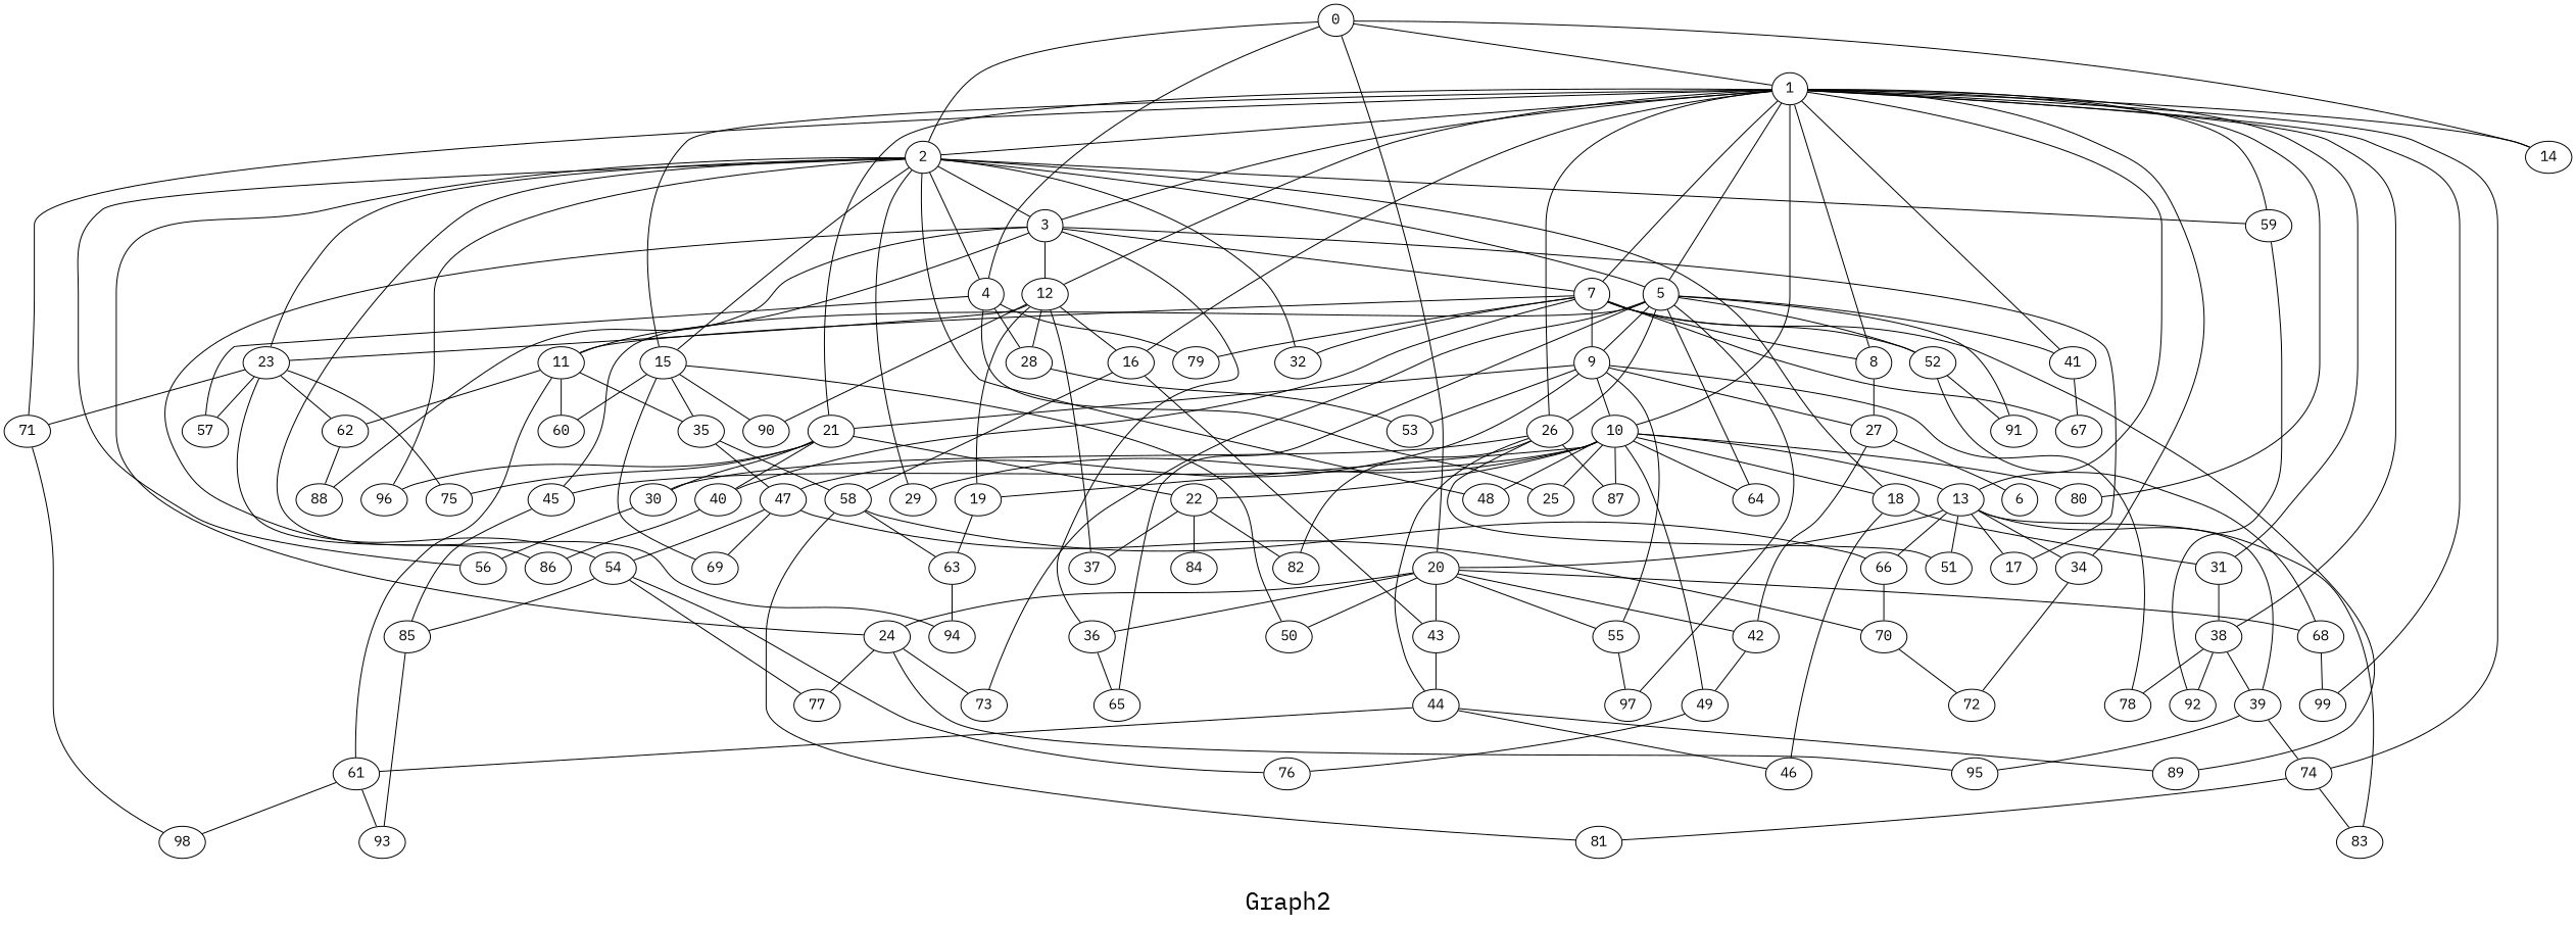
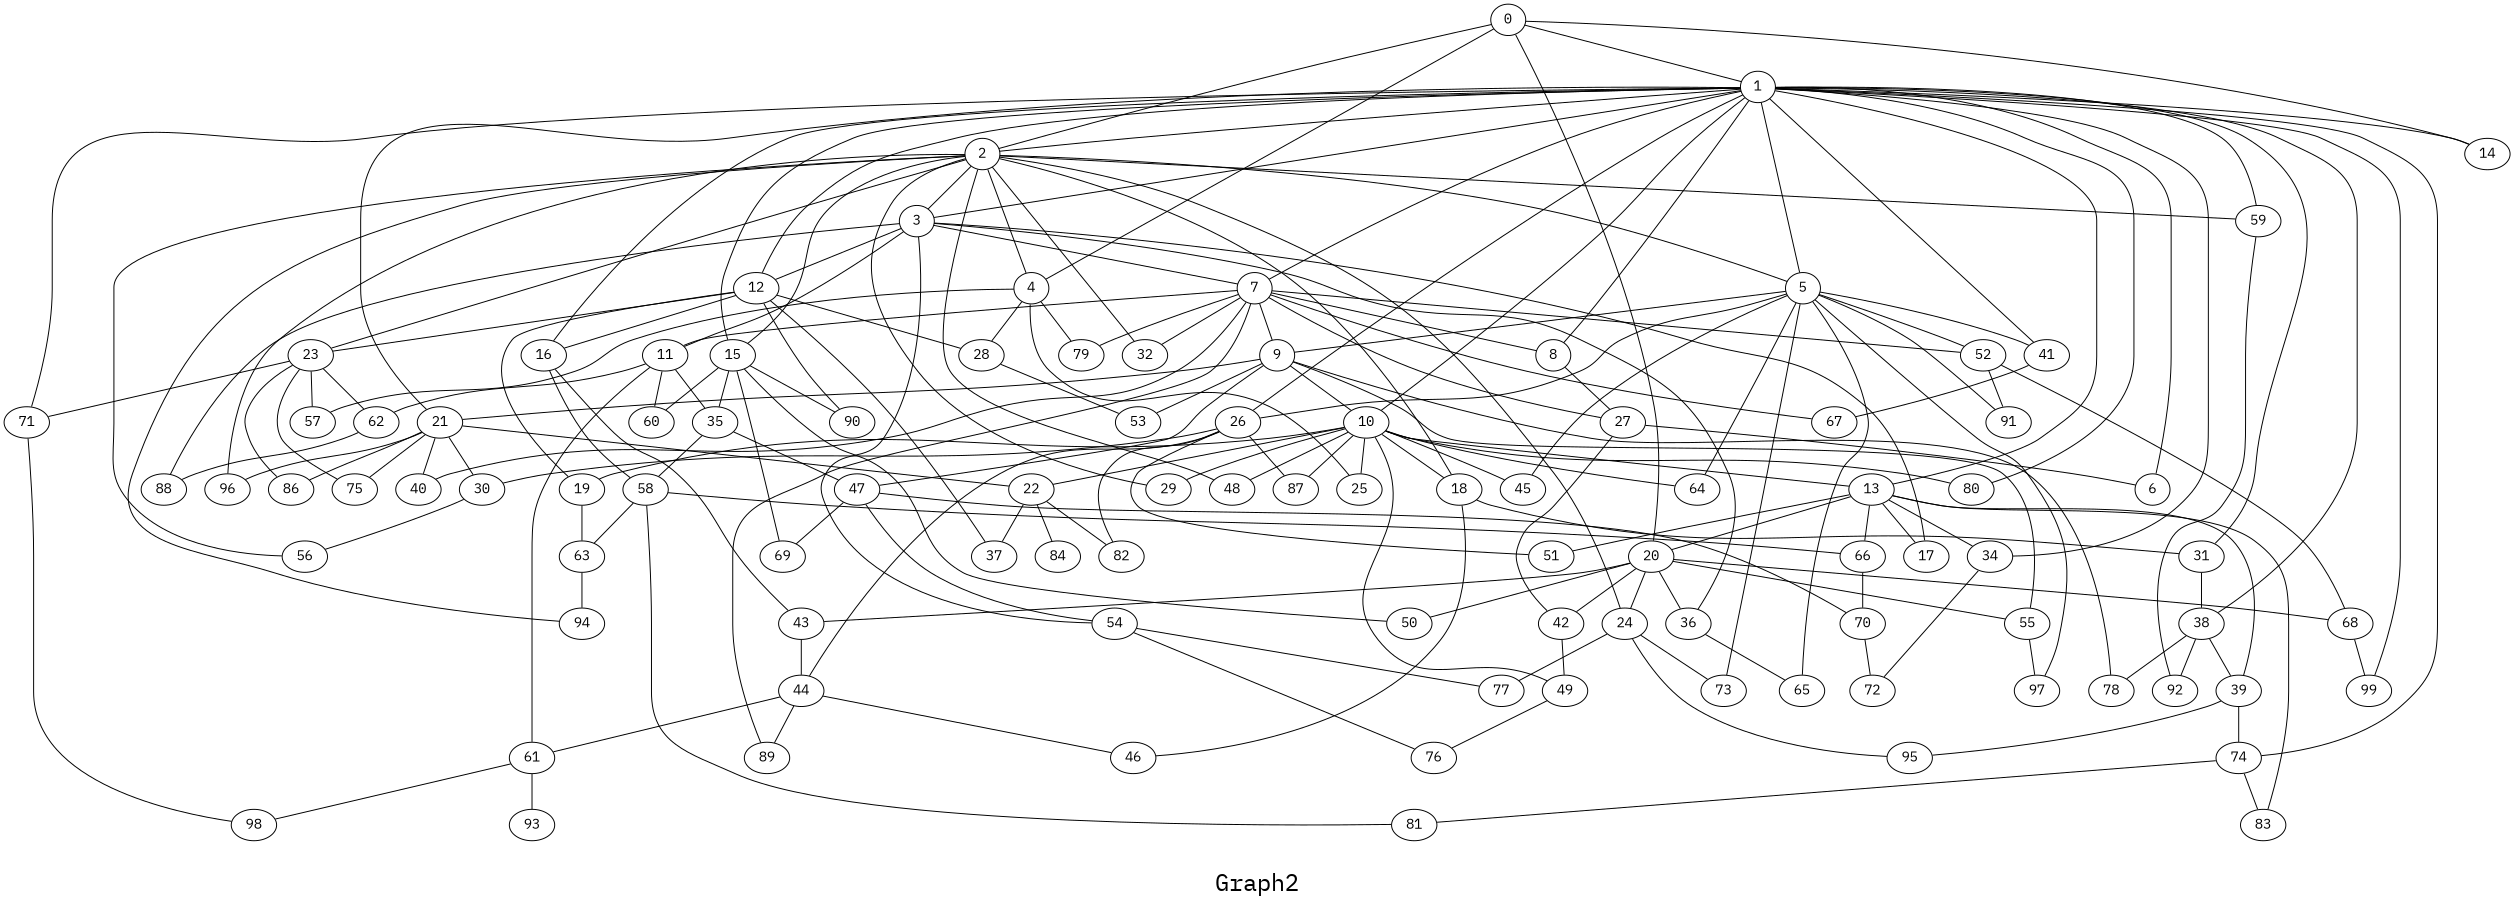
  graph {
    fontname="IBM Plex Mono"
    fontsize=24
    label="\nGraph2\n"
    splines=true
    node [fontname="IBM Plex Mono" shape=ellipse]
    edge [fontname="IBM Plex Mono"]
    n1 [height=0.3 label=0 width=0.3]
    n2 [height=0.3 label=1 width=0.3]
    n3 [height=0.3 label=2 width=0.3]
    n4 [height=0.3 label=4 width=0.3]
    n5 [height=0.3 label=14 width=0.3]
    n6 [height=0.3 label=20 width=0.3]
    n7 [height=0.3 label=3 width=0.3]
    n8 [height=0.3 label=5 width=0.3]
    n9 [height=0.3 label=6 width=0.3]
    n10 [height=0.3 label=7 width=0.3]
    n11 [height=0.3 label=8 width=0.3]
    n12 [height=0.3 label=10 width=0.3]
    n13 [height=0.3 label=12 width=0.3]
    n14 [height=0.3 label=13 width=0.3]
    n15 [height=0.3 label=15 width=0.3]
    n16 [height=0.3 label=16 width=0.3]
    n17 [height=0.3 label=21 width=0.3]
    n18 [height=0.3 label=26 width=0.3]
    n19 [height=0.3 label=31 width=0.3]
    n20 [height=0.3 label=34 width=0.3]
    n21 [height=0.3 label=38 width=0.3]
    n22 [height=0.3 label=41 width=0.3]
    n23 [height=0.3 label=59 width=0.3]
    n24 [height=0.3 label=71 width=0.3]
    n25 [height=0.3 label=74 width=0.3]
    n26 [height=0.3 label=80 width=0.3]
    n27 [height=0.3 label=99 width=0.3]
    n28 [height=0.3 label=18 width=0.3]
    n29 [height=0.3 label=23 width=0.3]
    n30 [height=0.3 label=24 width=0.3]
    n31 [height=0.3 label=29 width=0.3]
    n32 [height=0.3 label=32 width=0.3]
    n33 [height=0.3 label=48 width=0.3]
    n34 [height=0.3 label=56 width=0.3]
    n35 [height=0.3 label=94 width=0.3]
    n36 [height=0.3 label=96 width=0.3]
    n37 [height=0.3 label=25 width=0.3]
    n38 [height=0.3 label=28 width=0.3]
    n39 [height=0.3 label=57 width=0.3]
    n40 [height=0.3 label=79 width=0.3]
    n41 [height=0.3 label=36 width=0.3]
    n42 [height=0.3 label=55 width=0.3]
    n43 [height=0.3 label=50 width=0.3]
    n44 [height=0.3 label=43 width=0.3]
    n45 [height=0.3 label=42 width=0.3]
    n46 [height=0.3 label=68 width=0.3]
    n47 [height=0.3 label=11 width=0.3]
    n48 [height=0.3 label=17 width=0.3]
    n49 [height=0.3 label=54 width=0.3]
    n50 [height=0.3 label=88 width=0.3]
    n51 [height=0.3 label=9 width=0.3]
    n52 [height=0.3 label=45 width=0.3]
    n53 [height=0.3 label=52 width=0.3]
    n54 [height=0.3 label=64 width=0.3]
    n55 [height=0.3 label=65 width=0.3]
    n56 [height=0.3 label=73 width=0.3]
    n57 [height=0.3 label=91 width=0.3]
    n58 [height=0.3 label=97 width=0.3]
    n59 [height=0.3 label=40 width=0.3]
    n60 [height=0.3 label=67 width=0.3]
    n61 [height=0.3 label=89 width=0.3]
    n62 [height=0.3 label=27 width=0.3]
    n63 [height=0.3 label=19 width=0.3]
    n64 [height=0.3 label=22 width=0.3]
    n65 [height=0.3 label=49 width=0.3]
    n66 [height=0.3 label=87 width=0.3]
    n67 [height=0.3 label=37 width=0.3]
    n68 [height=0.3 label=90 width=0.3]
    n69 [height=0.3 label=39 width=0.3]
    n70 [height=0.3 label=51 width=0.3]
    n71 [height=0.3 label=66 width=0.3]
    n72 [height=0.3 label=83 width=0.3]
    n73 [height=0.3 label=35 width=0.3]
    n74 [height=0.3 label=60 width=0.3]
    n75 [height=0.3 label=69 width=0.3]
    n76 [height=0.3 label=58 width=0.3]
    n77 [height=0.3 label=30 width=0.3]
    n78 [height=0.3 label=75 width=0.3]
    n79 [height=0.3 label=86 width=0.3]
    n80 [height=0.3 label=82 width=0.3]
    n81 [height=0.3 label=44 width=0.3]
    n82 [height=0.3 label=72 width=0.3]
    n83 [height=0.3 label=78 width=0.3]
    n84 [height=0.3 label=92 width=0.3]
    n85 [height=0.3 label=98 width=0.3]
    n86 [height=0.3 label=81 width=0.3]
    n87 [height=0.3 label=46 width=0.3]
    n88 [height=0.3 label=62 width=0.3]
    n89 [height=0.3 label=77 width=0.3]
    n90 [height=0.3 label=95 width=0.3]
    n91 [height=0.3 label=61 width=0.3]
-   n92 [height=0.3 label=85 width=0.3]
    n93 [height=0.3 label=76 width=0.3]
    n94 [height=0.3 label=53 width=0.3]
    n95 [height=0.3 label=47 width=0.3]
    n96 [height=0.3 label=70 width=0.3]
    n97 [height=0.3 label=63 width=0.3]
    n98 [height=0.3 label=84 width=0.3]
    n99 [height=0.3 label=93 width=0.3]
    n1 -- n2
    n1 -- n3
    n1 -- n4
    n1 -- n5
    n1 -- n6
    n2 -- n3
    n2 -- n5
    n2 -- n7
    n2 -- n8
+   n2 -- n9
    n2 -- n10
    n2 -- n11
    n2 -- n12
    n2 -- n13
    n2 -- n14
    n2 -- n15
    n2 -- n16
    n2 -- n17
    n2 -- n18
    n2 -- n19
    n2 -- n20
    n2 -- n21
    n2 -- n22
    n2 -- n23
    n2 -- n24
    n2 -- n25
    n2 -- n26
    n2 -- n27
    n3 -- n4
    n3 -- n7
    n3 -- n8
    n3 -- n15
    n3 -- n23
    n3 -- n28
    n3 -- n29
    n3 -- n30
    n3 -- n31
    n3 -- n32
    n3 -- n33
    n3 -- n34
    n3 -- n35
    n3 -- n36
    n4 -- n37
    n4 -- n38
    n4 -- n39
    n4 -- n40
    n6 -- n30
    n6 -- n41
    n6 -- n42
    n6 -- n43
    n6 -- n44
    n6 -- n45
    n6 -- n46
    n7 -- n10
    n7 -- n13
    n7 -- n41
    n7 -- n47
    n7 -- n48
    n7 -- n49
    n7 -- n50
    n8 -- n18
    n8 -- n22
    n8 -- n51
    n8 -- n52
    n8 -- n53
    n8 -- n54
    n8 -- n55
    n8 -- n56
    n8 -- n57
    n8 -- n58
    n10 -- n11
    n10 -- n32
    n10 -- n40
    n10 -- n47
    n10 -- n51
    n10 -- n53
    n10 -- n59
    n10 -- n60
    n10 -- n61
    n11 -- n62
    n12 -- n14
    n12 -- n26
    n12 -- n28
    n12 -- n31
    n12 -- n33
    n12 -- n37
    n12 -- n52
    n12 -- n54
    n12 -- n63
    n12 -- n64
    n12 -- n65
    n12 -- n66
    n13 -- n16
    n13 -- n29
    n13 -- n38
    n13 -- n63
    n13 -- n67
    n13 -- n68
    n14 -- n6
    n14 -- n20
    n14 -- n48
    n14 -- n69
    n14 -- n70
    n14 -- n71
    n14 -- n72
    n15 -- n43
    n15 -- n68
    n15 -- n73
    n15 -- n74
    n15 -- n75
    n16 -- n44
    n16 -- n76
    n17 -- n36
    n17 -- n59
    n17 -- n64
    n17 -- n77
    n17 -- n78
-   n59 -- n79
+   n17 -- n79
    n18 -- n66
    n18 -- n70
    n18 -- n77
    n18 -- n80
    n18 -- n81
    n19 -- n21
    n20 -- n82
    n21 -- n69
    n21 -- n83
    n21 -- n84
    n22 -- n60
    n23 -- n84
    n24 -- n85
    n25 -- n72
    n25 -- n86
    n28 -- n19
    n28 -- n87
    n29 -- n24
    n29 -- n39
    n29 -- n78
    n29 -- n79
    n29 -- n88
    n30 -- n56
    n30 -- n89
    n30 -- n90
    n38 -- n94
    n41 -- n55
    n42 -- n58
    n44 -- n81
    n45 -- n65
    n46 -- n27
    n47 -- n73
    n47 -- n74
    n47 -- n88
    n47 -- n91
    n49 -- n89
-   n49 -- n92
    n49 -- n93
    n51 -- n12
    n51 -- n17
    n51 -- n42
-   n51 -- n62
+   n10 -- n62
    n51 -- n83
    n51 -- n94
    n51 -- n95
-   n52 -- n92
    n53 -- n46
    n53 -- n57
    n62 -- n9
    n62 -- n45
    n63 -- n97
    n64 -- n67
    n64 -- n80
    n64 -- n98
    n65 -- n93
    n69 -- n25
    n69 -- n90
    n71 -- n96
    n73 -- n76
    n73 -- n95
    n76 -- n71
    n76 -- n86
    n76 -- n97
    n77 -- n34
    n81 -- n61
    n81 -- n87
    n81 -- n91
    n88 -- n50
    n91 -- n85
    n91 -- n99
-   n92 -- n99
    n95 -- n49
    n95 -- n75
    n95 -- n96
    n96 -- n82
    n97 -- n35
  }
